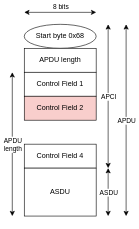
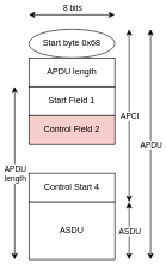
  <mxCell id="0" />
  <mxCell id="1" parent="0" />
  <mxCell id="2" value="&lt;div&gt;Start byte 0x68&lt;/div&gt;" style="ellipse;whiteSpace=wrap;html=1;" vertex="1" parent="1"><mxGeometry x="40" y="40" width="120" height="40" as="geometry" /></mxCell>
  <mxCell id="3" value="&lt;div&gt;APDU length&lt;br&gt;&lt;/div&gt;" style="rounded=0;whiteSpace=wrap;html=1;" vertex="1" parent="1"><mxGeometry x="40" y="80" width="120" height="40" as="geometry" /></mxCell>
- <mxCell id="4" value="&lt;div&gt;Control Field 1&lt;br&gt;&lt;/div&gt;" style="rounded=0;whiteSpace=wrap;html=1;" vertex="1" parent="1"><mxGeometry x="40" y="120" width="120" height="40" as="geometry" /></mxCell>
+ <mxCell id="4" value="&lt;div&gt;Start Field 1&lt;br&gt;&lt;/div&gt;" style="rounded=0;whiteSpace=wrap;html=1;" vertex="1" parent="1"><mxGeometry x="40" y="120" width="120" height="40" as="geometry" /></mxCell>
  <mxCell id="5" value="&lt;div&gt;Control Field 2&lt;br&gt;&lt;/div&gt;" style="rounded=0;whiteSpace=wrap;html=1;fillColor=#f8cecc;" vertex="1" parent="1"><mxGeometry x="40" y="160" width="120" height="40" as="geometry" /></mxCell>
- <mxCell id="6" value="&lt;div&gt;Control Field 4&lt;/div&gt;" style="rounded=0;whiteSpace=wrap;html=1;" vertex="1" parent="1"><mxGeometry x="40" y="240" width="120" height="40" as="geometry" /></mxCell>
+ <mxCell id="6" value="&lt;div&gt;Control Start 4&lt;/div&gt;" style="rounded=0;whiteSpace=wrap;html=1;" vertex="1" parent="1"><mxGeometry x="40" y="240" width="120" height="40" as="geometry" /></mxCell>
  <mxCell id="7" value="&lt;div&gt;ASDU&lt;/div&gt;" style="rounded=0;whiteSpace=wrap;html=1;" vertex="1" parent="1"><mxGeometry x="40" y="280" width="120" height="80" as="geometry" /></mxCell>
  <mxCell id="8" value="" style="endArrow=classic;startArrow=classic;html=1;rounded=0;" edge="1" parent="1"><mxGeometry width="50" height="50" relative="1" as="geometry"><mxPoint x="40" y="20" as="sourcePoint" /><mxPoint x="160" y="20" as="targetPoint" /><Array as="points" /></mxGeometry></mxCell>
  <mxCell id="9" value="&lt;div&gt;8 bits&lt;/div&gt;" style="edgeLabel;html=1;align=center;verticalAlign=middle;resizable=0;points=[];labelPosition=center;verticalLabelPosition=middle;" vertex="1" connectable="0" parent="8"><mxGeometry x="-0.167" y="3" relative="1" as="geometry"><mxPoint x="10" y="-7" as="offset" /></mxGeometry></mxCell>
  <mxCell id="10" value="" style="endArrow=classic;startArrow=classic;html=1;rounded=0;" edge="1" parent="1"><mxGeometry width="50" height="50" relative="1" as="geometry"><mxPoint x="180" y="280" as="sourcePoint" /><mxPoint x="180" y="40" as="targetPoint" /></mxGeometry></mxCell>
  <mxCell id="11" value="&lt;div&gt;APCI&lt;/div&gt;" style="edgeLabel;html=1;align=center;verticalAlign=middle;resizable=0;points=[];" vertex="1" connectable="0" parent="10"><mxGeometry x="0.092" y="-2" relative="1" as="geometry"><mxPoint x="-2" y="11" as="offset" /></mxGeometry></mxCell>
  <mxCell id="12" value="" style="endArrow=classic;startArrow=classic;html=1;rounded=0;" edge="1" parent="1"><mxGeometry width="50" height="50" relative="1" as="geometry"><mxPoint x="210" y="360" as="sourcePoint" /><mxPoint x="210" y="40" as="targetPoint" /></mxGeometry></mxCell>
  <mxCell id="13" value="&lt;div&gt;APDU&lt;/div&gt;" style="edgeLabel;html=1;align=center;verticalAlign=middle;resizable=0;points=[];" vertex="1" connectable="0" parent="12"><mxGeometry x="0.092" y="-2" relative="1" as="geometry"><mxPoint x="-2" y="15" as="offset" /></mxGeometry></mxCell>
  <mxCell id="14" value="" style="endArrow=classic;startArrow=classic;html=1;rounded=0;" edge="1" parent="1"><mxGeometry width="50" height="50" relative="1" as="geometry"><mxPoint x="180" y="360" as="sourcePoint" /><mxPoint x="180" y="280" as="targetPoint" /></mxGeometry></mxCell>
  <mxCell id="15" value="&lt;div&gt;ASDU&lt;/div&gt;" style="edgeLabel;html=1;align=center;verticalAlign=middle;resizable=0;points=[];" vertex="1" connectable="0" parent="14"><mxGeometry x="0.092" y="-2" relative="1" as="geometry"><mxPoint x="-2" y="4" as="offset" /></mxGeometry></mxCell>
  <mxCell id="16" value="" style="endArrow=classic;startArrow=classic;html=1;rounded=0;" edge="1" parent="1"><mxGeometry width="50" height="50" relative="1" as="geometry"><mxPoint x="20" y="360" as="sourcePoint" /><mxPoint x="20" y="120" as="targetPoint" /></mxGeometry></mxCell>
  <mxCell id="17" value="&lt;div&gt;APDU&lt;/div&gt;&lt;div&gt;length&lt;/div&gt;" style="edgeLabel;html=1;align=center;verticalAlign=middle;resizable=0;points=[];" vertex="1" connectable="0" parent="16"><mxGeometry x="0.092" y="-2" relative="1" as="geometry"><mxPoint x="-2" y="11" as="offset" /></mxGeometry></mxCell>
